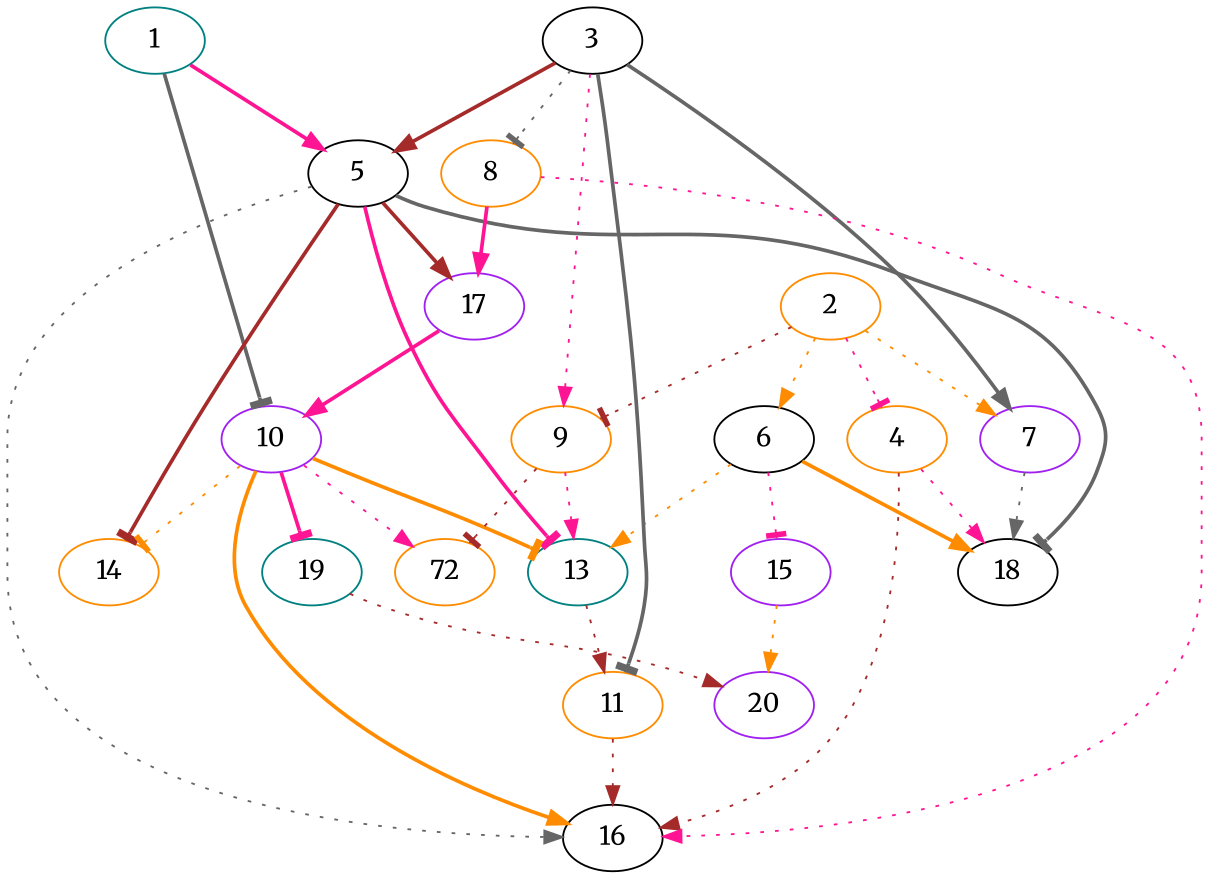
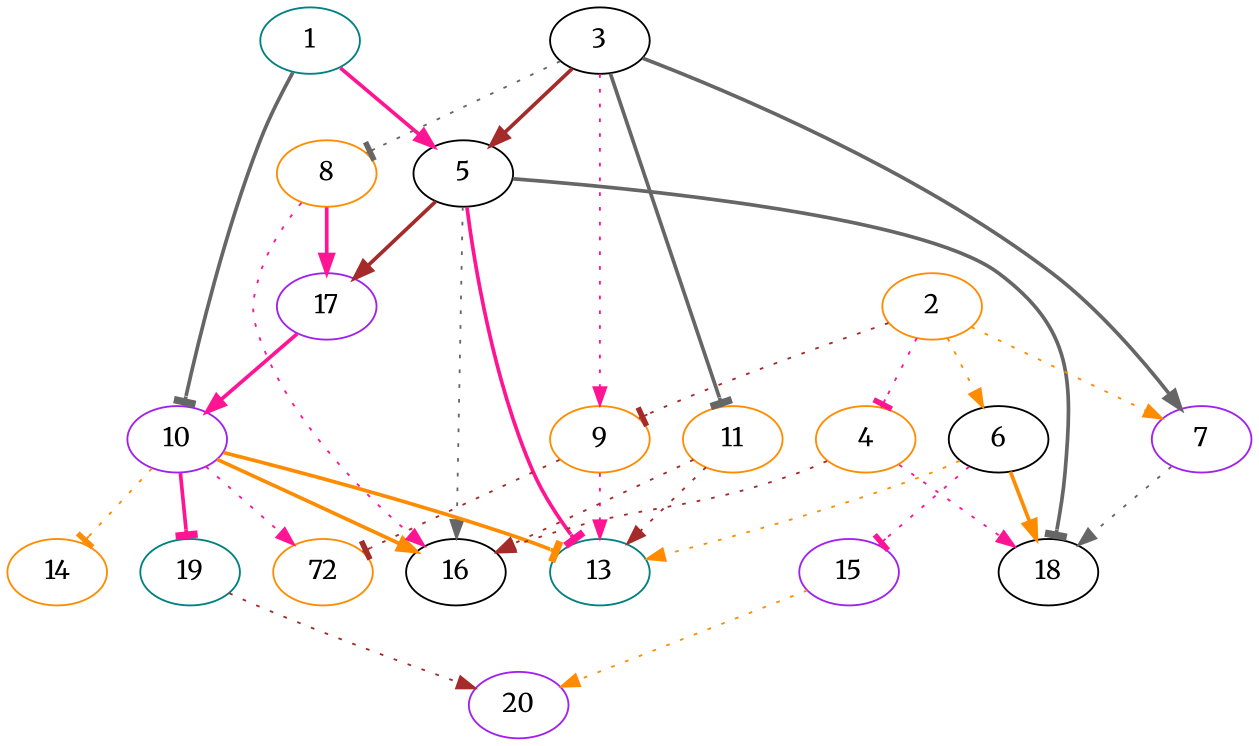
  digraph {
    fontname=Merriweather
    node [alpha=0.10 color=darkorange fontname=Merriweather]
    edge [arrowhead=normal color=deeppink fontname=Merriweather style=dotted]
    1 [color=teal expect_size=5886976]
    5 [alpha=0.13 color=black expect_size=25784320]
    10 [alpha=0.20 color=purple expect_size=17916928]
    16 [alpha=0.16 color=black expect_size=35082240]
    18 [color=black expect_size=12846080]
    13 [alpha=0.16 color=teal expect_size=21285888]
    14 [alpha=0.00 expect_size=37653504]
    17 [alpha=0.17 color=purple expect_size=34771968]
    n9 [alpha=0.13 expect_size=24577024 label=72]
    19 [color=teal expect_size=41777152]
    20 [alpha=0.08 color=purple expect_size=44772352]
    2 [alpha=0.19 expect_size=32435200]
    4 [alpha=0.06 expect_size=26131456]
    6 [alpha=0.20 color=black expect_size=10775552]
    7 [alpha=0.11 color=purple expect_size=50056192]
    9 [alpha=0.01 expect_size=17782784]
    15 [alpha=0.17 color=purple expect_size=51503104]
    3 [alpha=0.07 color=black expect_size=11767808]
    8 [alpha=0.12 expect_size=7564288]
    11 [alpha=0.13 expect_size=47792128]
    1 -> 5 [style=bold]
    1 -> 10 [arrowhead=tee color=gray40 style=bold]
    5 -> 16 [color=gray40]
    5 -> 18 [arrowhead=tee color=gray40 style=bold]
    5 -> 13 [arrowhead=tee style=bold]
-   5 -> 14 [arrowhead=tee color=brown style=bold]
    5 -> 17 [color=brown style=bold]
    10 -> 16 [color=darkorange style=bold]
    10 -> 13 [arrowhead=tee color=darkorange style=bold]
    10 -> 14 [arrowhead=tee color=darkorange]
    10 -> n9
    10 -> 19 [arrowhead=tee style=bold]
    17 -> 10 [style=bold]
    19 -> 20 [color=brown]
    2 -> 4 [arrowhead=tee]
    2 -> 6 [color=darkorange]
    2 -> 7 [color=darkorange]
    2 -> 9 [arrowhead=tee color=brown]
    4 -> 16 [color=brown]
    4 -> 18
    6 -> 18 [color=darkorange style=bold]
    6 -> 13 [color=darkorange]
    6 -> 15 [arrowhead=tee]
    7 -> 18 [color=gray40]
    9 -> 13
    9 -> n9 [arrowhead=tee color=brown]
    15 -> 20 [color=darkorange]
    3 -> 5 [color=brown style=bold]
    3 -> 7 [color=gray40 style=bold]
    3 -> 9
    3 -> 8 [arrowhead=tee color=gray40]
    3 -> 11 [arrowhead=tee color=gray40 style=bold]
    8 -> 16
    8 -> 17 [style=bold]
    11 -> 16 [color=brown]
-   13 -> 11 [color=brown]
+   11 -> 13 [color=brown]
  }
